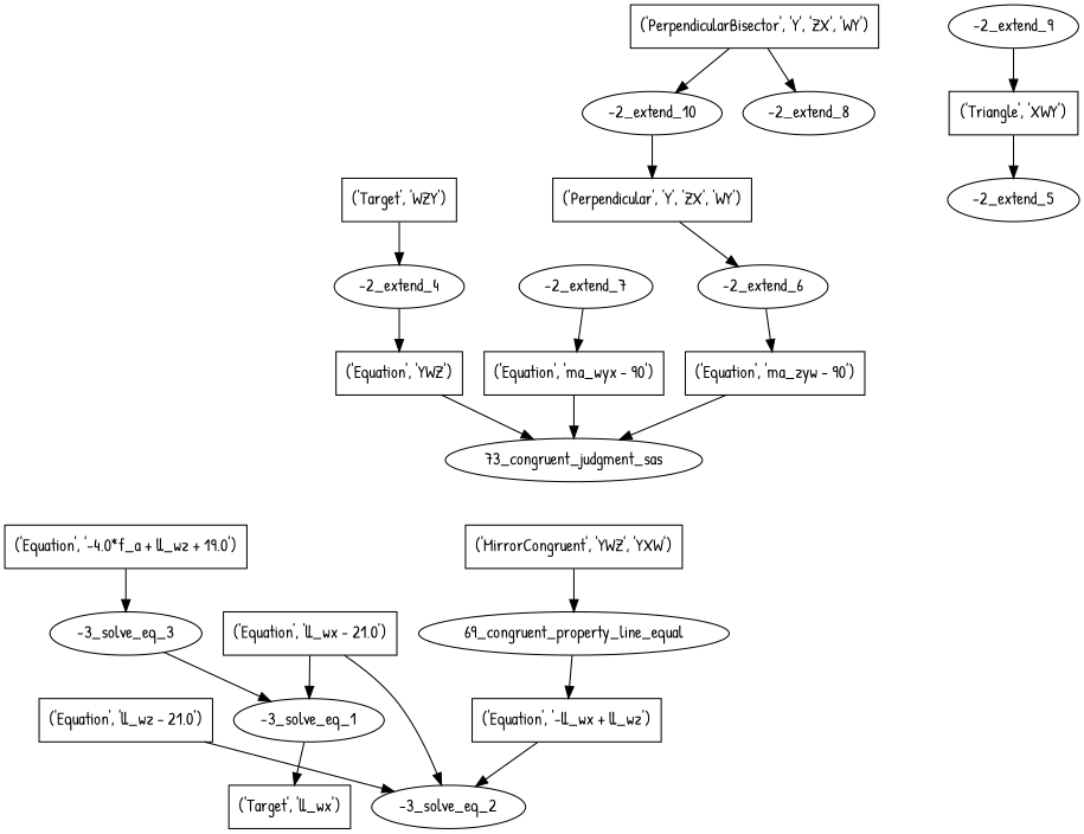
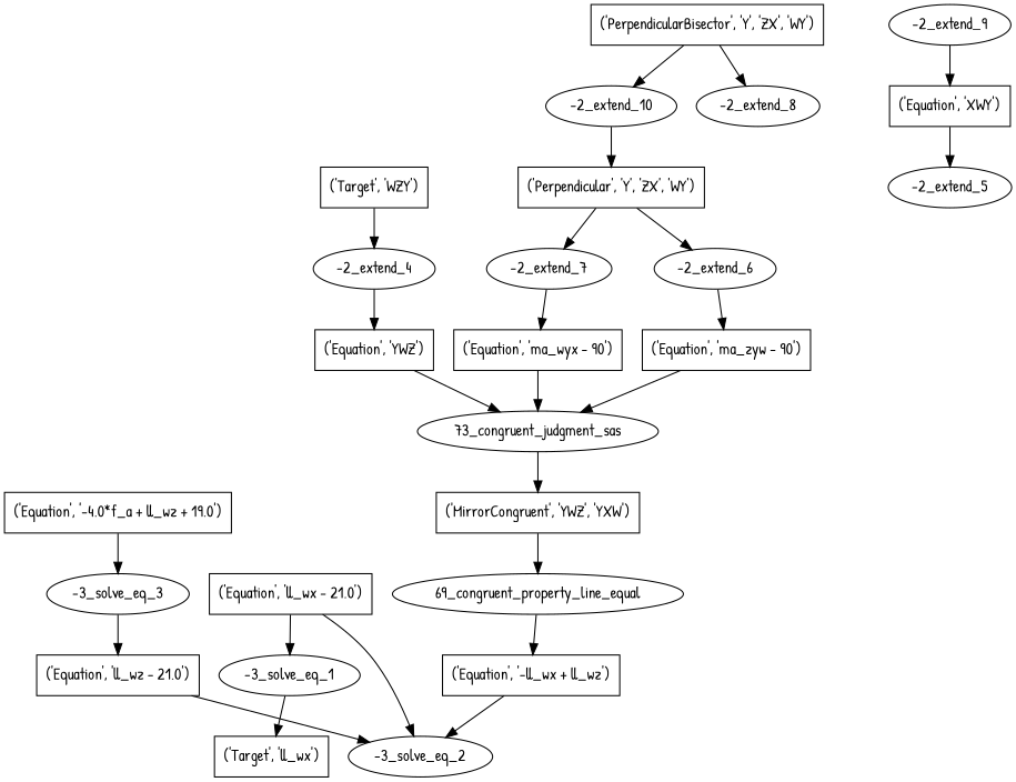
  digraph {
    fontname="Patrick Hand"
    node [fontname="Patrick Hand" shape=box]
    edge [fontname="Patrick Hand"]
    n1 [label="('Target', 'll_wx')"]
    n2 [label="-3_solve_eq_1" shape=""]
    n3 [label="('Equation', 'll_wx - 21.0')"]
    n4 [label="-3_solve_eq_2" shape=""]
    n5 [label="('Equation', 'll_wz - 21.0')"]
    n6 [label="('Equation', '-ll_wx + ll_wz')"]
    n7 [label="-3_solve_eq_3" shape=""]
    n8 [label="('Equation', '-4.0*f_a + ll_wz + 19.0')"]
    n9 [label="69_congruent_property_line_equal" shape=""]
    n10 [label="('MirrorCongruent', 'YWZ', 'YXW')"]
    n11 [label="73_congruent_judgment_sas" shape=""]
    n12 [label="('Equation', 'YWZ')"]
    n13 [label="('Equation', 'ma_zyw - 90')"]
    n14 [label="('Equation', 'ma_wyx - 90')"]
    n15 [label="-2_extend_4" shape=""]
    n16 [label="('Target', 'WZY')"]
    n17 [label="-2_extend_5" shape=""]
-   n18 [label="('Triangle', 'XWY')"]
+   n18 [label="('Equation', 'XWY')"]
    n19 [label="-2_extend_6" shape=""]
    n20 [label="('Perpendicular', 'Y', 'ZX', 'WY')"]
    n21 [label="-2_extend_7" shape=""]
    n22 [label="-2_extend_8" shape=""]
    n23 [label="('PerpendicularBisector', 'Y', 'ZX', 'WY')"]
    n24 [label="-2_extend_10" shape=""]
    n25 [label="-2_extend_9" shape=""]
    n2 -> n1
    n3 -> n2
    n3 -> n4
    n5 -> n4
    n6 -> n4
-   n7 -> n2
+   n7 -> n5
    n8 -> n7
    n9 -> n6
    n10 -> n9
+   n11 -> n10
    n12 -> n11
    n13 -> n11
    n14 -> n11
    n15 -> n12
    n16 -> n15
    n18 -> n17
    n19 -> n13
    n20 -> n19
+   n20 -> n21
    n21 -> n14
    n23 -> n22
    n23 -> n24
    n24 -> n20
    n25 -> n18
  }
